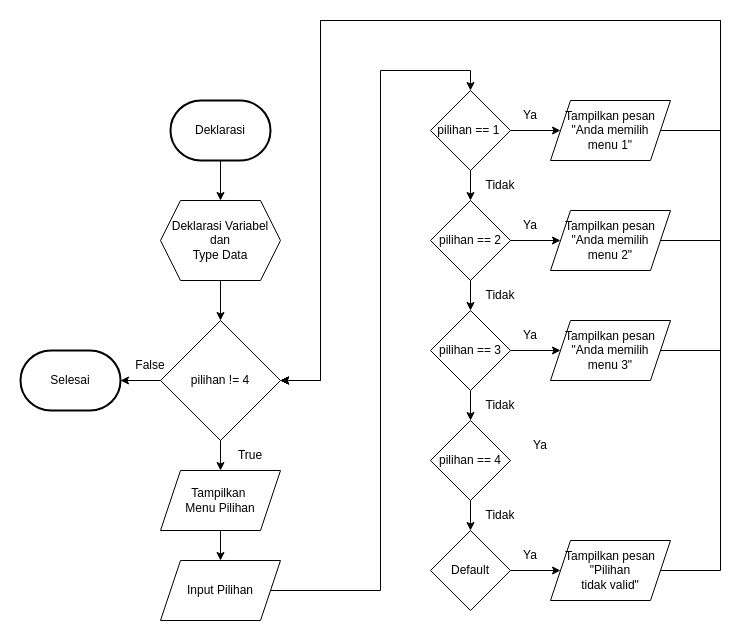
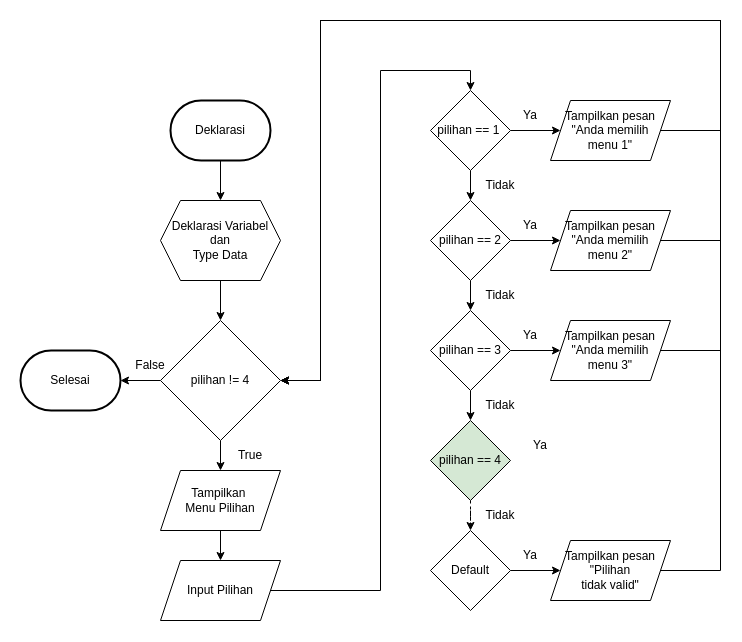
  <mxCell id="0" />
  <mxCell id="1" parent="0" />
  <mxCell id="2" style="edgeStyle=orthogonalEdgeStyle;rounded=0;orthogonalLoop=1;jettySize=auto;html=1;entryX=0.5;entryY=0;entryDx=0;entryDy=0;" edge="1" parent="1" source="3" target="5"><mxGeometry relative="1" as="geometry" /></mxCell>
  <mxCell id="3" value="Deklarasi" style="strokeWidth=2;html=1;shape=mxgraph.flowchart.terminator;whiteSpace=wrap;" vertex="1" parent="1"><mxGeometry x="170" y="100" width="100" height="60" as="geometry" /></mxCell>
  <mxCell id="4" style="edgeStyle=orthogonalEdgeStyle;rounded=0;orthogonalLoop=1;jettySize=auto;html=1;entryX=0.5;entryY=0;entryDx=0;entryDy=0;" edge="1" parent="1" source="5" target="12"><mxGeometry relative="1" as="geometry" /></mxCell>
  <mxCell id="5" value="Deklarasi Variabel&lt;br&gt;dan&lt;br&gt;Type Data" style="shape=hexagon;perimeter=hexagonPerimeter2;whiteSpace=wrap;html=1;fixedSize=1;" vertex="1" parent="1"><mxGeometry x="160" y="200" width="120" height="80" as="geometry" /></mxCell>
  <mxCell id="6" style="edgeStyle=orthogonalEdgeStyle;rounded=0;orthogonalLoop=1;jettySize=auto;html=1;entryX=0.5;entryY=0;entryDx=0;entryDy=0;" edge="1" parent="1" source="7" target="9"><mxGeometry relative="1" as="geometry" /></mxCell>
  <mxCell id="7" value="Tampilkan&amp;nbsp;&lt;br&gt;Menu Pilihan" style="shape=parallelogram;perimeter=parallelogramPerimeter;whiteSpace=wrap;html=1;fixedSize=1;" vertex="1" parent="1"><mxGeometry x="160" y="470" width="120" height="60" as="geometry" /></mxCell>
  <mxCell id="8" style="edgeStyle=orthogonalEdgeStyle;rounded=0;orthogonalLoop=1;jettySize=auto;html=1;entryX=0.5;entryY=0;entryDx=0;entryDy=0;" edge="1" parent="1" source="9" target="15"><mxGeometry relative="1" as="geometry"><Array as="points"><mxPoint x="380" y="590" /><mxPoint x="380" y="70" /><mxPoint x="470" y="70" /></Array></mxGeometry></mxCell>
  <mxCell id="9" value="Input Pilihan" style="shape=parallelogram;perimeter=parallelogramPerimeter;whiteSpace=wrap;html=1;fixedSize=1;" vertex="1" parent="1"><mxGeometry x="160" y="560" width="120" height="60" as="geometry" /></mxCell>
  <mxCell id="10" style="edgeStyle=orthogonalEdgeStyle;rounded=0;orthogonalLoop=1;jettySize=auto;html=1;entryX=0.5;entryY=0;entryDx=0;entryDy=0;" edge="1" parent="1" source="12" target="7"><mxGeometry relative="1" as="geometry" /></mxCell>
  <mxCell id="11" style="edgeStyle=orthogonalEdgeStyle;rounded=0;orthogonalLoop=1;jettySize=auto;html=1;" edge="1" parent="1" source="12" target="34"><mxGeometry relative="1" as="geometry" /></mxCell>
  <mxCell id="12" value="pilihan != 4" style="rhombus;whiteSpace=wrap;html=1;" vertex="1" parent="1"><mxGeometry x="160" y="320" width="120" height="120" as="geometry" /></mxCell>
  <mxCell id="13" style="edgeStyle=orthogonalEdgeStyle;rounded=0;orthogonalLoop=1;jettySize=auto;html=1;entryX=0.5;entryY=0;entryDx=0;entryDy=0;" edge="1" parent="1" source="15" target="21"><mxGeometry relative="1" as="geometry" /></mxCell>
  <mxCell id="14" style="edgeStyle=orthogonalEdgeStyle;rounded=0;orthogonalLoop=1;jettySize=auto;html=1;entryX=0;entryY=0.5;entryDx=0;entryDy=0;" edge="1" parent="1" source="15" target="27"><mxGeometry relative="1" as="geometry" /></mxCell>
  <mxCell id="15" value="pilihan == 1&amp;nbsp;" style="rhombus;whiteSpace=wrap;html=1;" vertex="1" parent="1"><mxGeometry x="430" y="90" width="80" height="80" as="geometry" /></mxCell>
  <mxCell id="16" style="edgeStyle=orthogonalEdgeStyle;rounded=0;orthogonalLoop=1;jettySize=auto;html=1;entryX=0.5;entryY=0;entryDx=0;entryDy=0;" edge="1" parent="1" source="18" target="23"><mxGeometry relative="1" as="geometry" /></mxCell>
  <mxCell id="17" style="edgeStyle=orthogonalEdgeStyle;rounded=0;orthogonalLoop=1;jettySize=auto;html=1;entryX=0;entryY=0.5;entryDx=0;entryDy=0;" edge="1" parent="1" source="18" target="31"><mxGeometry relative="1" as="geometry" /></mxCell>
  <mxCell id="18" value="pilihan == 3" style="rhombus;whiteSpace=wrap;html=1;" vertex="1" parent="1"><mxGeometry x="430" y="310" width="80" height="80" as="geometry" /></mxCell>
  <mxCell id="19" style="edgeStyle=orthogonalEdgeStyle;rounded=0;orthogonalLoop=1;jettySize=auto;html=1;entryX=0.5;entryY=0;entryDx=0;entryDy=0;" edge="1" parent="1" source="21" target="18"><mxGeometry relative="1" as="geometry" /></mxCell>
  <mxCell id="20" style="edgeStyle=orthogonalEdgeStyle;rounded=0;orthogonalLoop=1;jettySize=auto;html=1;entryX=0;entryY=0.5;entryDx=0;entryDy=0;" edge="1" parent="1" source="21" target="29"><mxGeometry relative="1" as="geometry" /></mxCell>
  <mxCell id="21" value="pilihan == 2" style="rhombus;whiteSpace=wrap;html=1;" vertex="1" parent="1"><mxGeometry x="430" y="200" width="80" height="80" as="geometry" /></mxCell>
- <mxCell id="22" style="edgeStyle=orthogonalEdgeStyle;rounded=0;orthogonalLoop=1;jettySize=auto;html=1;entryX=0.5;entryY=0;entryDx=0;entryDy=0;" edge="1" parent="1" source="23" target="25"><mxGeometry relative="1" as="geometry" /></mxCell>
- <mxCell id="23" value="pilihan == 4" style="rhombus;whiteSpace=wrap;html=1;" vertex="1" parent="1"><mxGeometry x="430" y="420" width="80" height="80" as="geometry" /></mxCell>
+ <mxCell id="22" style="edgeStyle=orthogonalEdgeStyle;rounded=0;orthogonalLoop=1;jettySize=auto;html=1;entryX=0.5;entryY=0;entryDx=0;entryDy=0;dashed=1;" edge="1" parent="1" source="23" target="25"><mxGeometry relative="1" as="geometry" /></mxCell>
+ <mxCell id="23" value="pilihan == 4" style="rhombus;whiteSpace=wrap;html=1;fillColor=#d5e8d4;" vertex="1" parent="1"><mxGeometry x="430" y="420" width="80" height="80" as="geometry" /></mxCell>
  <mxCell id="24" style="edgeStyle=orthogonalEdgeStyle;rounded=0;orthogonalLoop=1;jettySize=auto;html=1;entryX=0;entryY=0.5;entryDx=0;entryDy=0;" edge="1" parent="1" source="25" target="33"><mxGeometry relative="1" as="geometry" /></mxCell>
  <mxCell id="25" value="Default" style="rhombus;whiteSpace=wrap;html=1;" vertex="1" parent="1"><mxGeometry x="430" y="530" width="80" height="80" as="geometry" /></mxCell>
  <mxCell id="26" style="edgeStyle=orthogonalEdgeStyle;rounded=0;orthogonalLoop=1;jettySize=auto;html=1;entryX=1;entryY=0.5;entryDx=0;entryDy=0;" edge="1" parent="1" source="27" target="12"><mxGeometry relative="1" as="geometry"><Array as="points"><mxPoint x="720" y="130" /><mxPoint x="720" y="20" /><mxPoint x="320" y="20" /><mxPoint x="320" y="380" /></Array></mxGeometry></mxCell>
  <mxCell id="27" value="Tampilkan pesan&lt;br&gt;&quot;Anda memilih&lt;br&gt;menu 1&quot;" style="shape=parallelogram;perimeter=parallelogramPerimeter;whiteSpace=wrap;html=1;fixedSize=1;" vertex="1" parent="1"><mxGeometry x="550" y="100" width="120" height="60" as="geometry" /></mxCell>
  <mxCell id="28" style="edgeStyle=orthogonalEdgeStyle;rounded=0;orthogonalLoop=1;jettySize=auto;html=1;entryX=1;entryY=0.5;entryDx=0;entryDy=0;" edge="1" parent="1" source="29" target="12"><mxGeometry relative="1" as="geometry"><Array as="points"><mxPoint x="720" y="240" /><mxPoint x="720" y="20" /><mxPoint x="320" y="20" /><mxPoint x="320" y="380" /></Array></mxGeometry></mxCell>
  <mxCell id="29" value="Tampilkan pesan&lt;br&gt;&quot;Anda memilih&lt;br&gt;menu 2&quot;" style="shape=parallelogram;perimeter=parallelogramPerimeter;whiteSpace=wrap;html=1;fixedSize=1;" vertex="1" parent="1"><mxGeometry x="550" y="210" width="120" height="60" as="geometry" /></mxCell>
  <mxCell id="30" style="edgeStyle=orthogonalEdgeStyle;rounded=0;orthogonalLoop=1;jettySize=auto;html=1;entryX=1;entryY=0.5;entryDx=0;entryDy=0;" edge="1" parent="1" source="31" target="12"><mxGeometry relative="1" as="geometry"><Array as="points"><mxPoint x="720" y="350" /><mxPoint x="720" y="20" /><mxPoint x="320" y="20" /><mxPoint x="320" y="380" /></Array></mxGeometry></mxCell>
  <mxCell id="31" value="Tampilkan pesan&lt;br&gt;&quot;Anda memilih&lt;br&gt;menu 3&quot;" style="shape=parallelogram;perimeter=parallelogramPerimeter;whiteSpace=wrap;html=1;fixedSize=1;" vertex="1" parent="1"><mxGeometry x="550" y="320" width="120" height="60" as="geometry" /></mxCell>
  <mxCell id="32" style="edgeStyle=orthogonalEdgeStyle;rounded=0;orthogonalLoop=1;jettySize=auto;html=1;entryX=1;entryY=0.5;entryDx=0;entryDy=0;" edge="1" parent="1" source="33" target="12"><mxGeometry relative="1" as="geometry"><Array as="points"><mxPoint x="720" y="570" /><mxPoint x="720" y="20" /><mxPoint x="320" y="20" /><mxPoint x="320" y="380" /></Array></mxGeometry></mxCell>
  <mxCell id="33" value="Tampilkan pesan&lt;br&gt;&quot;Pilihan&lt;br&gt;tidak valid&quot;" style="shape=parallelogram;perimeter=parallelogramPerimeter;whiteSpace=wrap;html=1;fixedSize=1;" vertex="1" parent="1"><mxGeometry x="550" y="540" width="120" height="60" as="geometry" /></mxCell>
  <mxCell id="34" value="Selesai" style="strokeWidth=2;html=1;shape=mxgraph.flowchart.terminator;whiteSpace=wrap;" vertex="1" parent="1"><mxGeometry x="20" y="350" width="100" height="60" as="geometry" /></mxCell>
  <mxCell id="35" value="Tidak" style="text;html=1;align=center;verticalAlign=middle;whiteSpace=wrap;rounded=0;" vertex="1" parent="1"><mxGeometry x="470" y="170" width="60" height="30" as="geometry" /></mxCell>
  <mxCell id="36" value="Ya" style="text;html=1;align=center;verticalAlign=middle;whiteSpace=wrap;rounded=0;" vertex="1" parent="1"><mxGeometry x="500" y="100" width="60" height="30" as="geometry" /></mxCell>
  <mxCell id="37" value="True" style="text;html=1;align=center;verticalAlign=middle;whiteSpace=wrap;rounded=0;" vertex="1" parent="1"><mxGeometry x="220" y="440" width="60" height="30" as="geometry" /></mxCell>
  <mxCell id="38" value="False" style="text;html=1;align=center;verticalAlign=middle;whiteSpace=wrap;rounded=0;" vertex="1" parent="1"><mxGeometry x="120" y="350" width="60" height="30" as="geometry" /></mxCell>
  <mxCell id="39" value="Ya" style="text;html=1;align=center;verticalAlign=middle;whiteSpace=wrap;rounded=0;" vertex="1" parent="1"><mxGeometry x="500" y="210" width="60" height="30" as="geometry" /></mxCell>
  <mxCell id="40" value="Ya" style="text;html=1;align=center;verticalAlign=middle;whiteSpace=wrap;rounded=0;" vertex="1" parent="1"><mxGeometry x="500" y="320" width="60" height="30" as="geometry" /></mxCell>
  <mxCell id="41" value="Ya" style="text;html=1;align=center;verticalAlign=middle;whiteSpace=wrap;rounded=0;" vertex="1" parent="1"><mxGeometry x="510" y="430" width="60" height="30" as="geometry" /></mxCell>
  <mxCell id="42" value="Ya" style="text;html=1;align=center;verticalAlign=middle;whiteSpace=wrap;rounded=0;" vertex="1" parent="1"><mxGeometry x="500" y="540" width="60" height="30" as="geometry" /></mxCell>
  <mxCell id="43" value="Tidak" style="text;html=1;align=center;verticalAlign=middle;whiteSpace=wrap;rounded=0;" vertex="1" parent="1"><mxGeometry x="470" y="280" width="60" height="30" as="geometry" /></mxCell>
  <mxCell id="44" value="Tidak" style="text;html=1;align=center;verticalAlign=middle;whiteSpace=wrap;rounded=0;" vertex="1" parent="1"><mxGeometry x="470" y="390" width="60" height="30" as="geometry" /></mxCell>
  <mxCell id="45" value="Tidak" style="text;html=1;align=center;verticalAlign=middle;whiteSpace=wrap;rounded=0;" vertex="1" parent="1"><mxGeometry x="470" y="500" width="60" height="30" as="geometry" /></mxCell>
